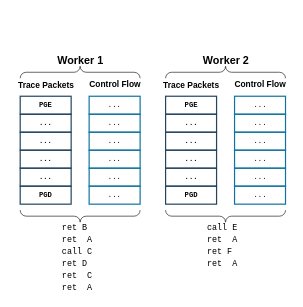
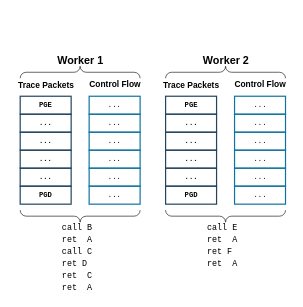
  <mxCell id="0" />
  <mxCell id="1" parent="0" />
  <mxCell id="2" value="Control Flow" style="text;html=1;align=center;verticalAlign=middle;resizable=0;points=[];autosize=1;fontSize=14;fontStyle=1" vertex="1" parent="1"><mxGeometry x="140.5" y="130" width="100" height="20" as="geometry" /></mxCell>
  <mxCell id="3" value="&lt;font style=&quot;font-size: 14px&quot;&gt;Trace Packets&lt;/font&gt;" style="text;html=1;align=center;verticalAlign=middle;resizable=0;points=[];autosize=1;fontSize=18;fontStyle=1" vertex="1" parent="1"><mxGeometry x="20.5" y="125" width="110" height="30" as="geometry" /></mxCell>
  <mxCell id="4" value="..." style="rounded=0;whiteSpace=wrap;html=1;strokeColor=#10739e;strokeWidth=2;fillColor=none;fontSize=12;fontFamily=Courier New;" vertex="1" parent="1"><mxGeometry x="148" y="160" width="85" height="30" as="geometry" /></mxCell>
  <mxCell id="5" value="..." style="rounded=0;whiteSpace=wrap;html=1;strokeColor=#10739e;strokeWidth=2;fillColor=none;fontSize=12;fontFamily=Courier New;" vertex="1" parent="1"><mxGeometry x="148" y="190" width="85" height="30" as="geometry" /></mxCell>
  <mxCell id="6" value="&lt;span&gt;...&lt;/span&gt;" style="rounded=0;whiteSpace=wrap;html=1;strokeColor=#10739e;strokeWidth=2;fillColor=none;fontSize=12;fontFamily=Courier New;" vertex="1" parent="1"><mxGeometry x="148" y="220" width="85" height="30" as="geometry" /></mxCell>
  <mxCell id="7" value="..." style="rounded=0;whiteSpace=wrap;html=1;strokeColor=#10739e;strokeWidth=2;fillColor=none;fontSize=12;fontFamily=Courier New;" vertex="1" parent="1"><mxGeometry x="148" y="250" width="85" height="30" as="geometry" /></mxCell>
  <mxCell id="8" value="PGE" style="rounded=0;whiteSpace=wrap;html=1;strokeWidth=2;fontSize=12;fontFamily=Courier New;fontStyle=1;strokeColor=#23445d;fillColor=none;" vertex="1" parent="1"><mxGeometry x="33" y="160" width="85" height="30" as="geometry" /></mxCell>
  <mxCell id="9" value="..." style="rounded=0;whiteSpace=wrap;html=1;strokeWidth=2;fontSize=12;fontFamily=Courier New;fontStyle=1;strokeColor=#23445d;fillColor=none;" vertex="1" parent="1"><mxGeometry x="33" y="250" width="85" height="30" as="geometry" /></mxCell>
  <mxCell id="10" value="..." style="rounded=0;whiteSpace=wrap;html=1;strokeWidth=2;fontSize=12;fontFamily=Courier New;fontStyle=1;strokeColor=#23445d;fillColor=none;" vertex="1" parent="1"><mxGeometry x="33" y="190" width="85" height="30" as="geometry" /></mxCell>
  <mxCell id="11" value="..." style="rounded=0;whiteSpace=wrap;html=1;strokeWidth=2;fontSize=12;fontFamily=Courier New;fontStyle=1;strokeColor=#23445d;fillColor=none;" vertex="1" parent="1"><mxGeometry x="33" y="220" width="85" height="30" as="geometry" /></mxCell>
  <mxCell id="12" value="..." style="rounded=0;whiteSpace=wrap;html=1;strokeWidth=2;fontSize=12;fontFamily=Courier New;fontStyle=1;strokeColor=#23445d;fillColor=none;" vertex="1" parent="1"><mxGeometry x="33" y="280" width="85" height="30" as="geometry" /></mxCell>
  <mxCell id="13" value="..." style="rounded=0;whiteSpace=wrap;html=1;strokeColor=#10739e;strokeWidth=2;fillColor=none;fontSize=12;fontFamily=Courier New;" vertex="1" parent="1"><mxGeometry x="148" y="280" width="85" height="30" as="geometry" /></mxCell>
  <mxCell id="14" value="..." style="rounded=0;whiteSpace=wrap;html=1;strokeColor=#10739e;strokeWidth=2;fillColor=none;fontSize=12;fontFamily=Courier New;" vertex="1" parent="1"><mxGeometry x="148" y="310" width="85" height="30" as="geometry" /></mxCell>
  <mxCell id="15" value="PGD" style="rounded=0;whiteSpace=wrap;html=1;strokeWidth=2;fontSize=12;fontFamily=Courier New;fontStyle=1;strokeColor=#23445d;fillColor=none;" vertex="1" parent="1"><mxGeometry x="33" y="310" width="85" height="30" as="geometry" /></mxCell>
  <mxCell id="16" value="Worker 1" style="text;html=1;align=center;verticalAlign=middle;resizable=0;points=[];autosize=1;fontSize=18;fontStyle=1" vertex="1" parent="1"><mxGeometry x="88" y="86" width="90" height="30" as="geometry" /></mxCell>
  <mxCell id="17" value="" style="labelPosition=right;align=left;strokeWidth=1;shape=mxgraph.mockup.markup.curlyBrace;html=1;shadow=0;dashed=0;direction=north;rounded=1;fontFamily=Courier New;fontSize=14;rotation=90;" vertex="1" parent="1"><mxGeometry x="123" y="20" width="20" height="200" as="geometry" /></mxCell>
  <mxCell id="18" value="Control Flow" style="text;html=1;align=center;verticalAlign=middle;resizable=0;points=[];autosize=1;fontSize=14;fontStyle=1" vertex="1" parent="1"><mxGeometry x="383" y="130" width="100" height="20" as="geometry" /></mxCell>
  <mxCell id="19" value="&lt;font style=&quot;font-size: 14px&quot;&gt;Trace Packets&lt;/font&gt;" style="text;html=1;align=center;verticalAlign=middle;resizable=0;points=[];autosize=1;fontSize=18;fontStyle=1" vertex="1" parent="1"><mxGeometry x="263" y="125" width="110" height="30" as="geometry" /></mxCell>
  <mxCell id="20" value="..." style="rounded=0;whiteSpace=wrap;html=1;strokeColor=#10739e;strokeWidth=2;fillColor=none;fontSize=12;fontFamily=Courier New;" vertex="1" parent="1"><mxGeometry x="390.5" y="160" width="85" height="30" as="geometry" /></mxCell>
  <mxCell id="21" value="..." style="rounded=0;whiteSpace=wrap;html=1;strokeColor=#10739e;strokeWidth=2;fillColor=none;fontSize=12;fontFamily=Courier New;" vertex="1" parent="1"><mxGeometry x="390.5" y="190" width="85" height="30" as="geometry" /></mxCell>
  <mxCell id="22" value="&lt;span&gt;...&lt;/span&gt;" style="rounded=0;whiteSpace=wrap;html=1;strokeColor=#10739e;strokeWidth=2;fillColor=none;fontSize=12;fontFamily=Courier New;" vertex="1" parent="1"><mxGeometry x="390.5" y="220" width="85" height="30" as="geometry" /></mxCell>
  <mxCell id="23" value="..." style="rounded=0;whiteSpace=wrap;html=1;strokeColor=#10739e;strokeWidth=2;fillColor=none;fontSize=12;fontFamily=Courier New;" vertex="1" parent="1"><mxGeometry x="390.5" y="250" width="85" height="30" as="geometry" /></mxCell>
  <mxCell id="24" value="PGE" style="rounded=0;whiteSpace=wrap;html=1;strokeWidth=2;fontSize=12;fontFamily=Courier New;fontStyle=1;strokeColor=#23445d;fillColor=none;" vertex="1" parent="1"><mxGeometry x="275.5" y="160" width="85" height="30" as="geometry" /></mxCell>
  <mxCell id="25" value="..." style="rounded=0;whiteSpace=wrap;html=1;strokeWidth=2;fontSize=12;fontFamily=Courier New;fontStyle=1;strokeColor=#23445d;fillColor=none;" vertex="1" parent="1"><mxGeometry x="275.5" y="250" width="85" height="30" as="geometry" /></mxCell>
  <mxCell id="26" value="..." style="rounded=0;whiteSpace=wrap;html=1;strokeWidth=2;fontSize=12;fontFamily=Courier New;fontStyle=1;strokeColor=#23445d;fillColor=none;" vertex="1" parent="1"><mxGeometry x="275.5" y="190" width="85" height="30" as="geometry" /></mxCell>
  <mxCell id="27" value="..." style="rounded=0;whiteSpace=wrap;html=1;strokeWidth=2;fontSize=12;fontFamily=Courier New;fontStyle=1;strokeColor=#23445d;fillColor=none;" vertex="1" parent="1"><mxGeometry x="275.5" y="220" width="85" height="30" as="geometry" /></mxCell>
  <mxCell id="28" value="..." style="rounded=0;whiteSpace=wrap;html=1;strokeWidth=2;fontSize=12;fontFamily=Courier New;fontStyle=1;strokeColor=#23445d;fillColor=none;" vertex="1" parent="1"><mxGeometry x="275.5" y="280" width="85" height="30" as="geometry" /></mxCell>
  <mxCell id="29" value="..." style="rounded=0;whiteSpace=wrap;html=1;strokeColor=#10739e;strokeWidth=2;fillColor=none;fontSize=12;fontFamily=Courier New;" vertex="1" parent="1"><mxGeometry x="390.5" y="280" width="85" height="30" as="geometry" /></mxCell>
  <mxCell id="30" value="..." style="rounded=0;whiteSpace=wrap;html=1;strokeColor=#10739e;strokeWidth=2;fillColor=none;fontSize=12;fontFamily=Courier New;" vertex="1" parent="1"><mxGeometry x="390.5" y="310" width="85" height="30" as="geometry" /></mxCell>
  <mxCell id="31" value="PGD" style="rounded=0;whiteSpace=wrap;html=1;strokeWidth=2;fontSize=12;fontFamily=Courier New;fontStyle=1;strokeColor=#23445d;fillColor=none;" vertex="1" parent="1"><mxGeometry x="275.5" y="310" width="85" height="30" as="geometry" /></mxCell>
  <mxCell id="32" value="Worker 2" style="text;html=1;align=center;verticalAlign=middle;resizable=0;points=[];autosize=1;fontSize=18;fontStyle=1" vertex="1" parent="1"><mxGeometry x="330.5" y="86" width="90" height="30" as="geometry" /></mxCell>
  <mxCell id="33" value="" style="labelPosition=right;align=left;strokeWidth=1;shape=mxgraph.mockup.markup.curlyBrace;html=1;shadow=0;dashed=0;direction=north;rounded=1;fontFamily=Courier New;fontSize=14;rotation=90;" vertex="1" parent="1"><mxGeometry x="365.5" y="20" width="20" height="200" as="geometry" /></mxCell>
  <mxCell id="34" value="" style="labelPosition=right;align=left;strokeWidth=1;shape=mxgraph.mockup.markup.curlyBrace;html=1;shadow=0;dashed=0;direction=north;rounded=1;fontFamily=Courier New;fontSize=14;rotation=-90;" vertex="1" parent="1"><mxGeometry x="123" y="260" width="20" height="200" as="geometry" /></mxCell>
  <mxCell id="35" value="" style="labelPosition=right;align=left;strokeWidth=1;shape=mxgraph.mockup.markup.curlyBrace;html=1;shadow=0;dashed=0;direction=north;rounded=1;fontFamily=Courier New;fontSize=14;rotation=-90;" vertex="1" parent="1"><mxGeometry x="365.5" y="260" width="20" height="200" as="geometry" /></mxCell>
- <mxCell id="36" value="ret B" style="text;html=1;strokeColor=none;fillColor=none;align=left;verticalAlign=middle;whiteSpace=wrap;rounded=0;shadow=0;glass=0;sketch=0;fontFamily=Courier New;fontSize=14;opacity=30;" vertex="1" parent="1"><mxGeometry x="100.5" y="370" width="65" height="20" as="geometry" /></mxCell>
+ <mxCell id="36" value="call B" style="text;html=1;strokeColor=none;fillColor=none;align=left;verticalAlign=middle;whiteSpace=wrap;rounded=0;shadow=0;glass=0;sketch=0;fontFamily=Courier New;fontSize=14;opacity=30;" vertex="1" parent="1"><mxGeometry x="100.5" y="370" width="65" height="20" as="geometry" /></mxCell>
  <mxCell id="37" value="ret&amp;nbsp; A" style="text;html=1;strokeColor=none;fillColor=none;align=left;verticalAlign=middle;whiteSpace=wrap;rounded=0;shadow=0;glass=0;sketch=0;fontFamily=Courier New;fontSize=14;opacity=30;" vertex="1" parent="1"><mxGeometry x="100.5" y="390" width="65" height="20" as="geometry" /></mxCell>
  <mxCell id="38" value="call C" style="text;html=1;strokeColor=none;fillColor=none;align=left;verticalAlign=middle;whiteSpace=wrap;rounded=0;shadow=0;glass=0;sketch=0;fontFamily=Courier New;fontSize=14;opacity=30;" vertex="1" parent="1"><mxGeometry x="100.5" y="410" width="65" height="20" as="geometry" /></mxCell>
  <mxCell id="39" value="ret D" style="text;html=1;strokeColor=none;fillColor=none;align=left;verticalAlign=middle;whiteSpace=wrap;rounded=0;shadow=0;glass=0;sketch=0;fontFamily=Courier New;fontSize=14;opacity=30;" vertex="1" parent="1"><mxGeometry x="100.5" y="430" width="65" height="20" as="geometry" /></mxCell>
  <mxCell id="40" value="ret&amp;nbsp; C" style="text;html=1;strokeColor=none;fillColor=none;align=left;verticalAlign=middle;whiteSpace=wrap;rounded=0;shadow=0;glass=0;sketch=0;fontFamily=Courier New;fontSize=14;opacity=30;" vertex="1" parent="1"><mxGeometry x="100.5" y="450" width="65" height="20" as="geometry" /></mxCell>
  <mxCell id="41" value="ret&amp;nbsp; A" style="text;html=1;strokeColor=none;fillColor=none;align=left;verticalAlign=middle;whiteSpace=wrap;rounded=0;shadow=0;glass=0;sketch=0;fontFamily=Courier New;fontSize=14;opacity=30;" vertex="1" parent="1"><mxGeometry x="100.5" y="470" width="65" height="20" as="geometry" /></mxCell>
  <mxCell id="42" value="call E" style="text;html=1;strokeColor=none;fillColor=none;align=left;verticalAlign=middle;whiteSpace=wrap;rounded=0;shadow=0;glass=0;sketch=0;fontFamily=Courier New;fontSize=14;opacity=30;" vertex="1" parent="1"><mxGeometry x="343" y="370" width="65" height="20" as="geometry" /></mxCell>
  <mxCell id="43" value="ret&amp;nbsp; A" style="text;html=1;strokeColor=none;fillColor=none;align=left;verticalAlign=middle;whiteSpace=wrap;rounded=0;shadow=0;glass=0;sketch=0;fontFamily=Courier New;fontSize=14;opacity=30;" vertex="1" parent="1"><mxGeometry x="343" y="390" width="65" height="20" as="geometry" /></mxCell>
  <mxCell id="44" value="ret F" style="text;html=1;strokeColor=none;fillColor=none;align=left;verticalAlign=middle;whiteSpace=wrap;rounded=0;shadow=0;glass=0;sketch=0;fontFamily=Courier New;fontSize=14;opacity=30;" vertex="1" parent="1"><mxGeometry x="343" y="410" width="65" height="20" as="geometry" /></mxCell>
  <mxCell id="45" value="ret&amp;nbsp; A" style="text;html=1;strokeColor=none;fillColor=none;align=left;verticalAlign=middle;whiteSpace=wrap;rounded=0;shadow=0;glass=0;sketch=0;fontFamily=Courier New;fontSize=14;opacity=30;" vertex="1" parent="1"><mxGeometry x="343" y="430" width="65" height="20" as="geometry" /></mxCell>
